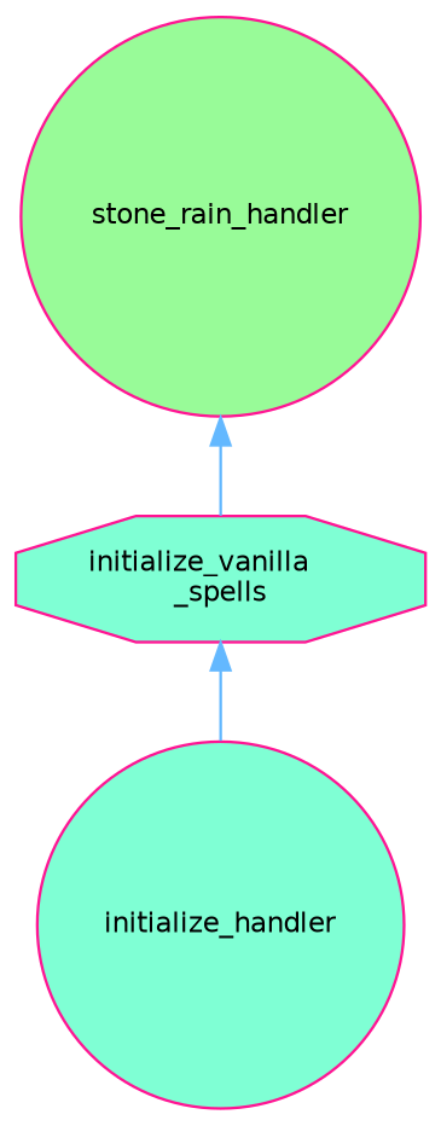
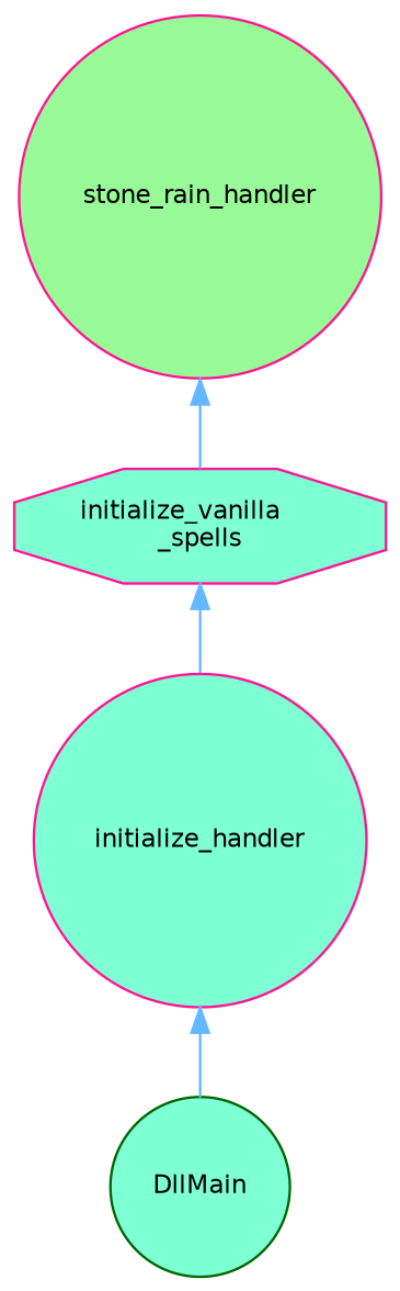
  digraph {
    rankdir=TB
    node [color=deeppink fillcolor=aquamarine fontname=Helvetica fontsize=10 shape=circle style=filled]
    edge [color=steelblue1 dir=back fontname=Helvetica fontsize=10 labelfontname=Helvetica labelfontsize=10 style=solid]
    n1 [fillcolor=palegreen fontcolor=black height=0.2 label=stone_rain_handler width=0.4]
    n2 [height=0.2 label="initialize_vanilla\l_spells" shape=octagon width=0.4]
    n3 [height=0.2 label=initialize_handler width=0.4]
+   n4 [color=darkgreen height=0.2 label=DllMain width=0.4]
    n1 -> n2
    n2 -> n3
+   n3 -> n4
  }
